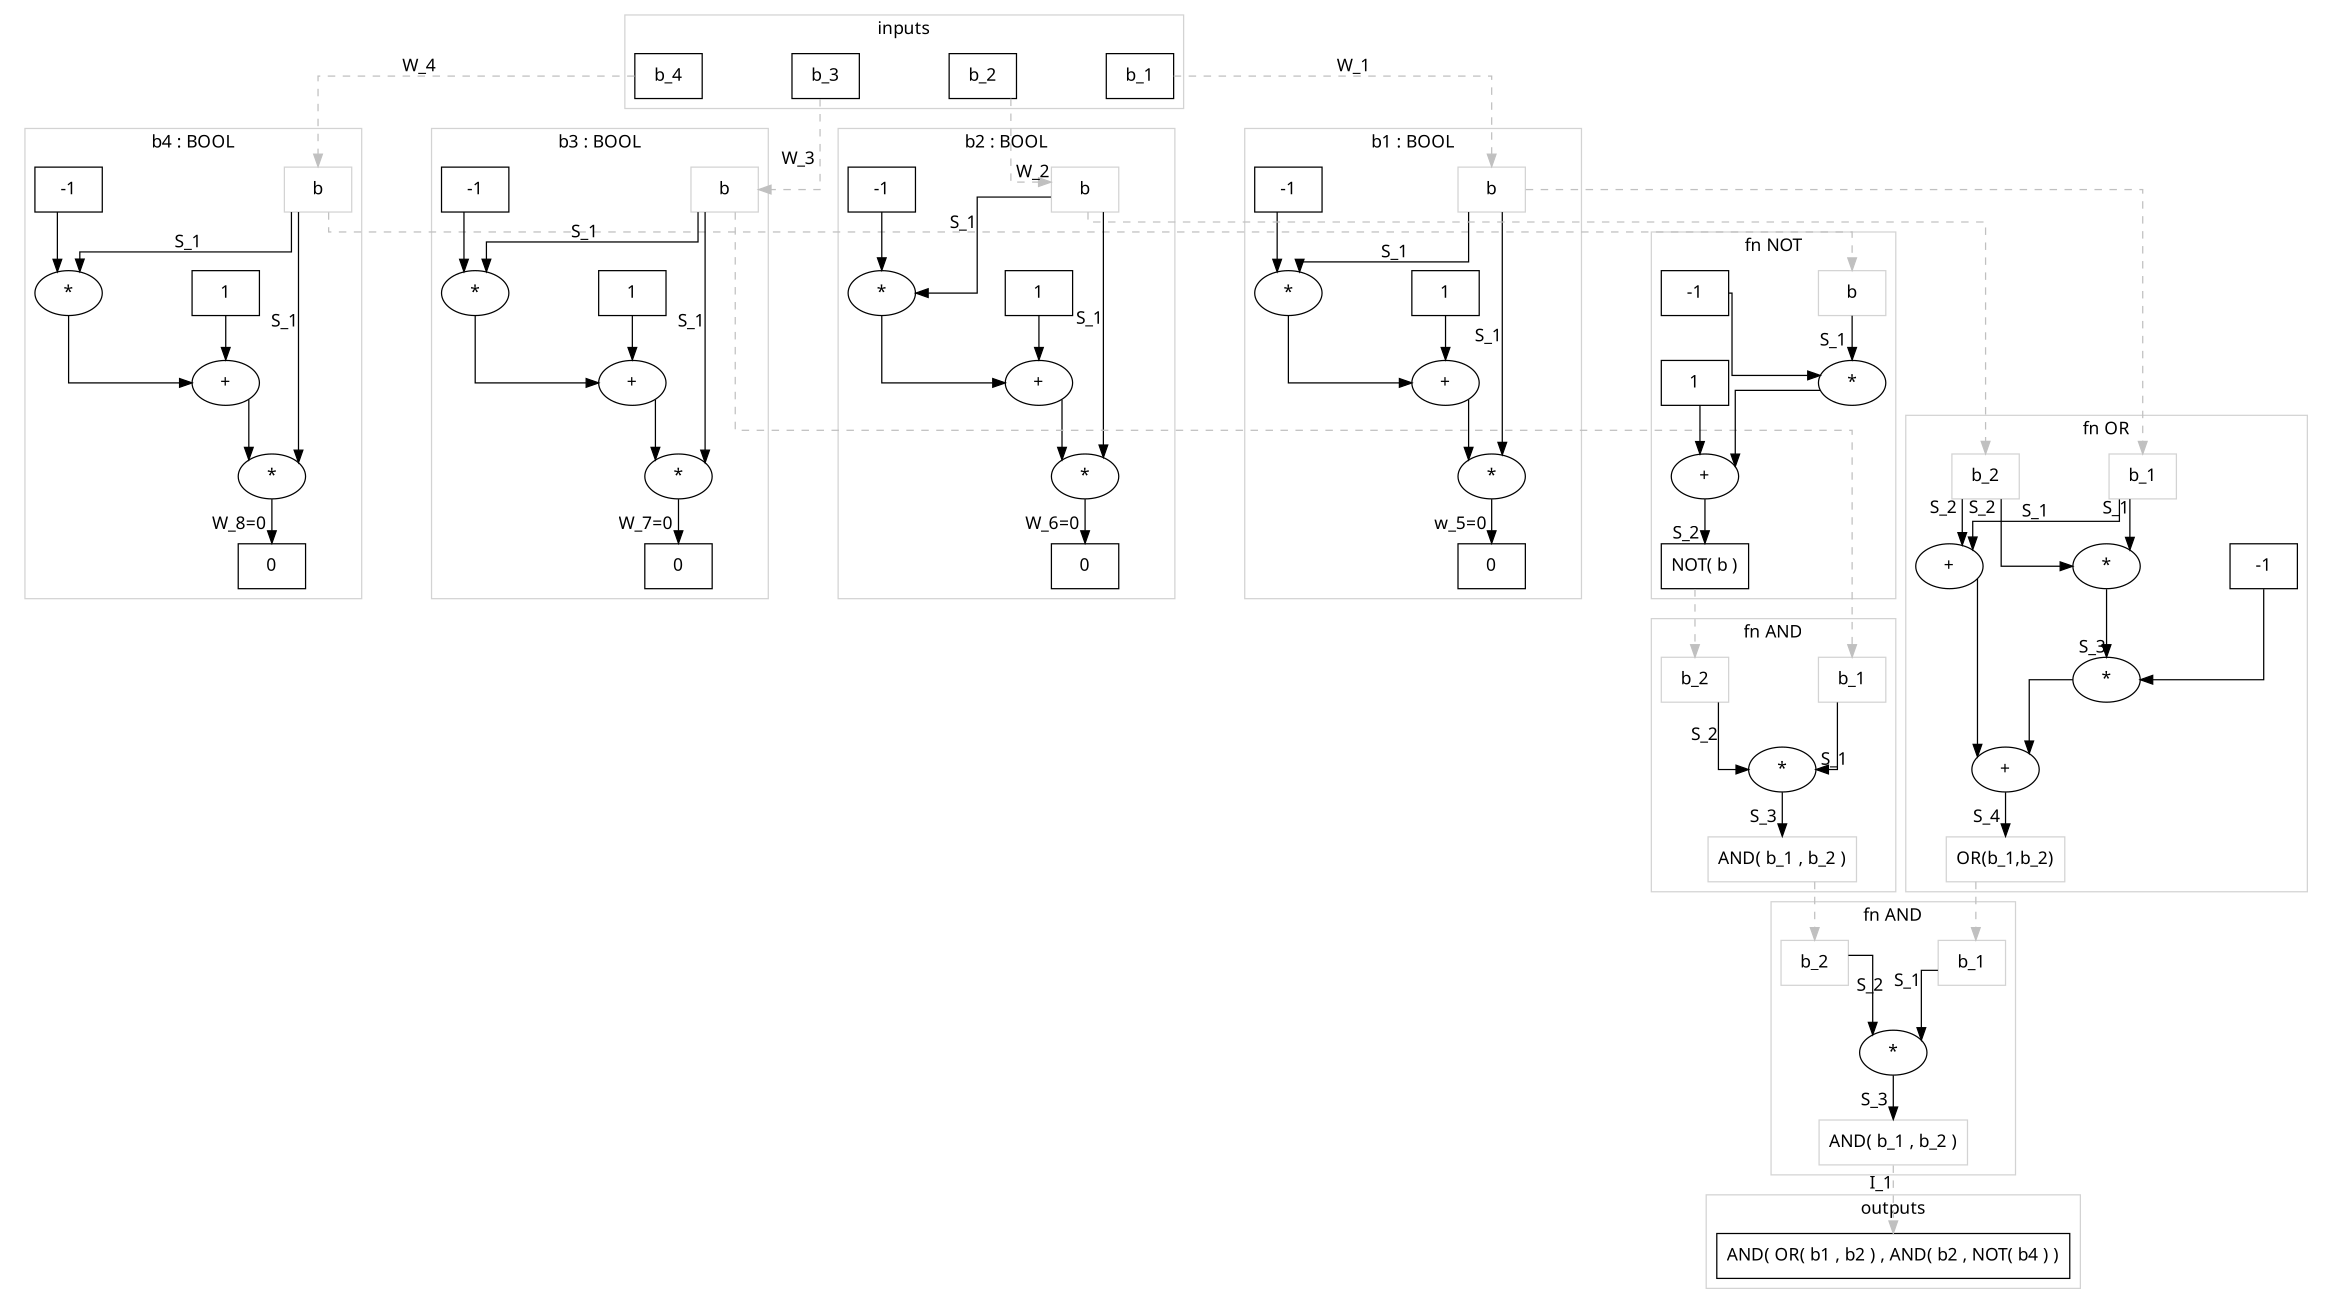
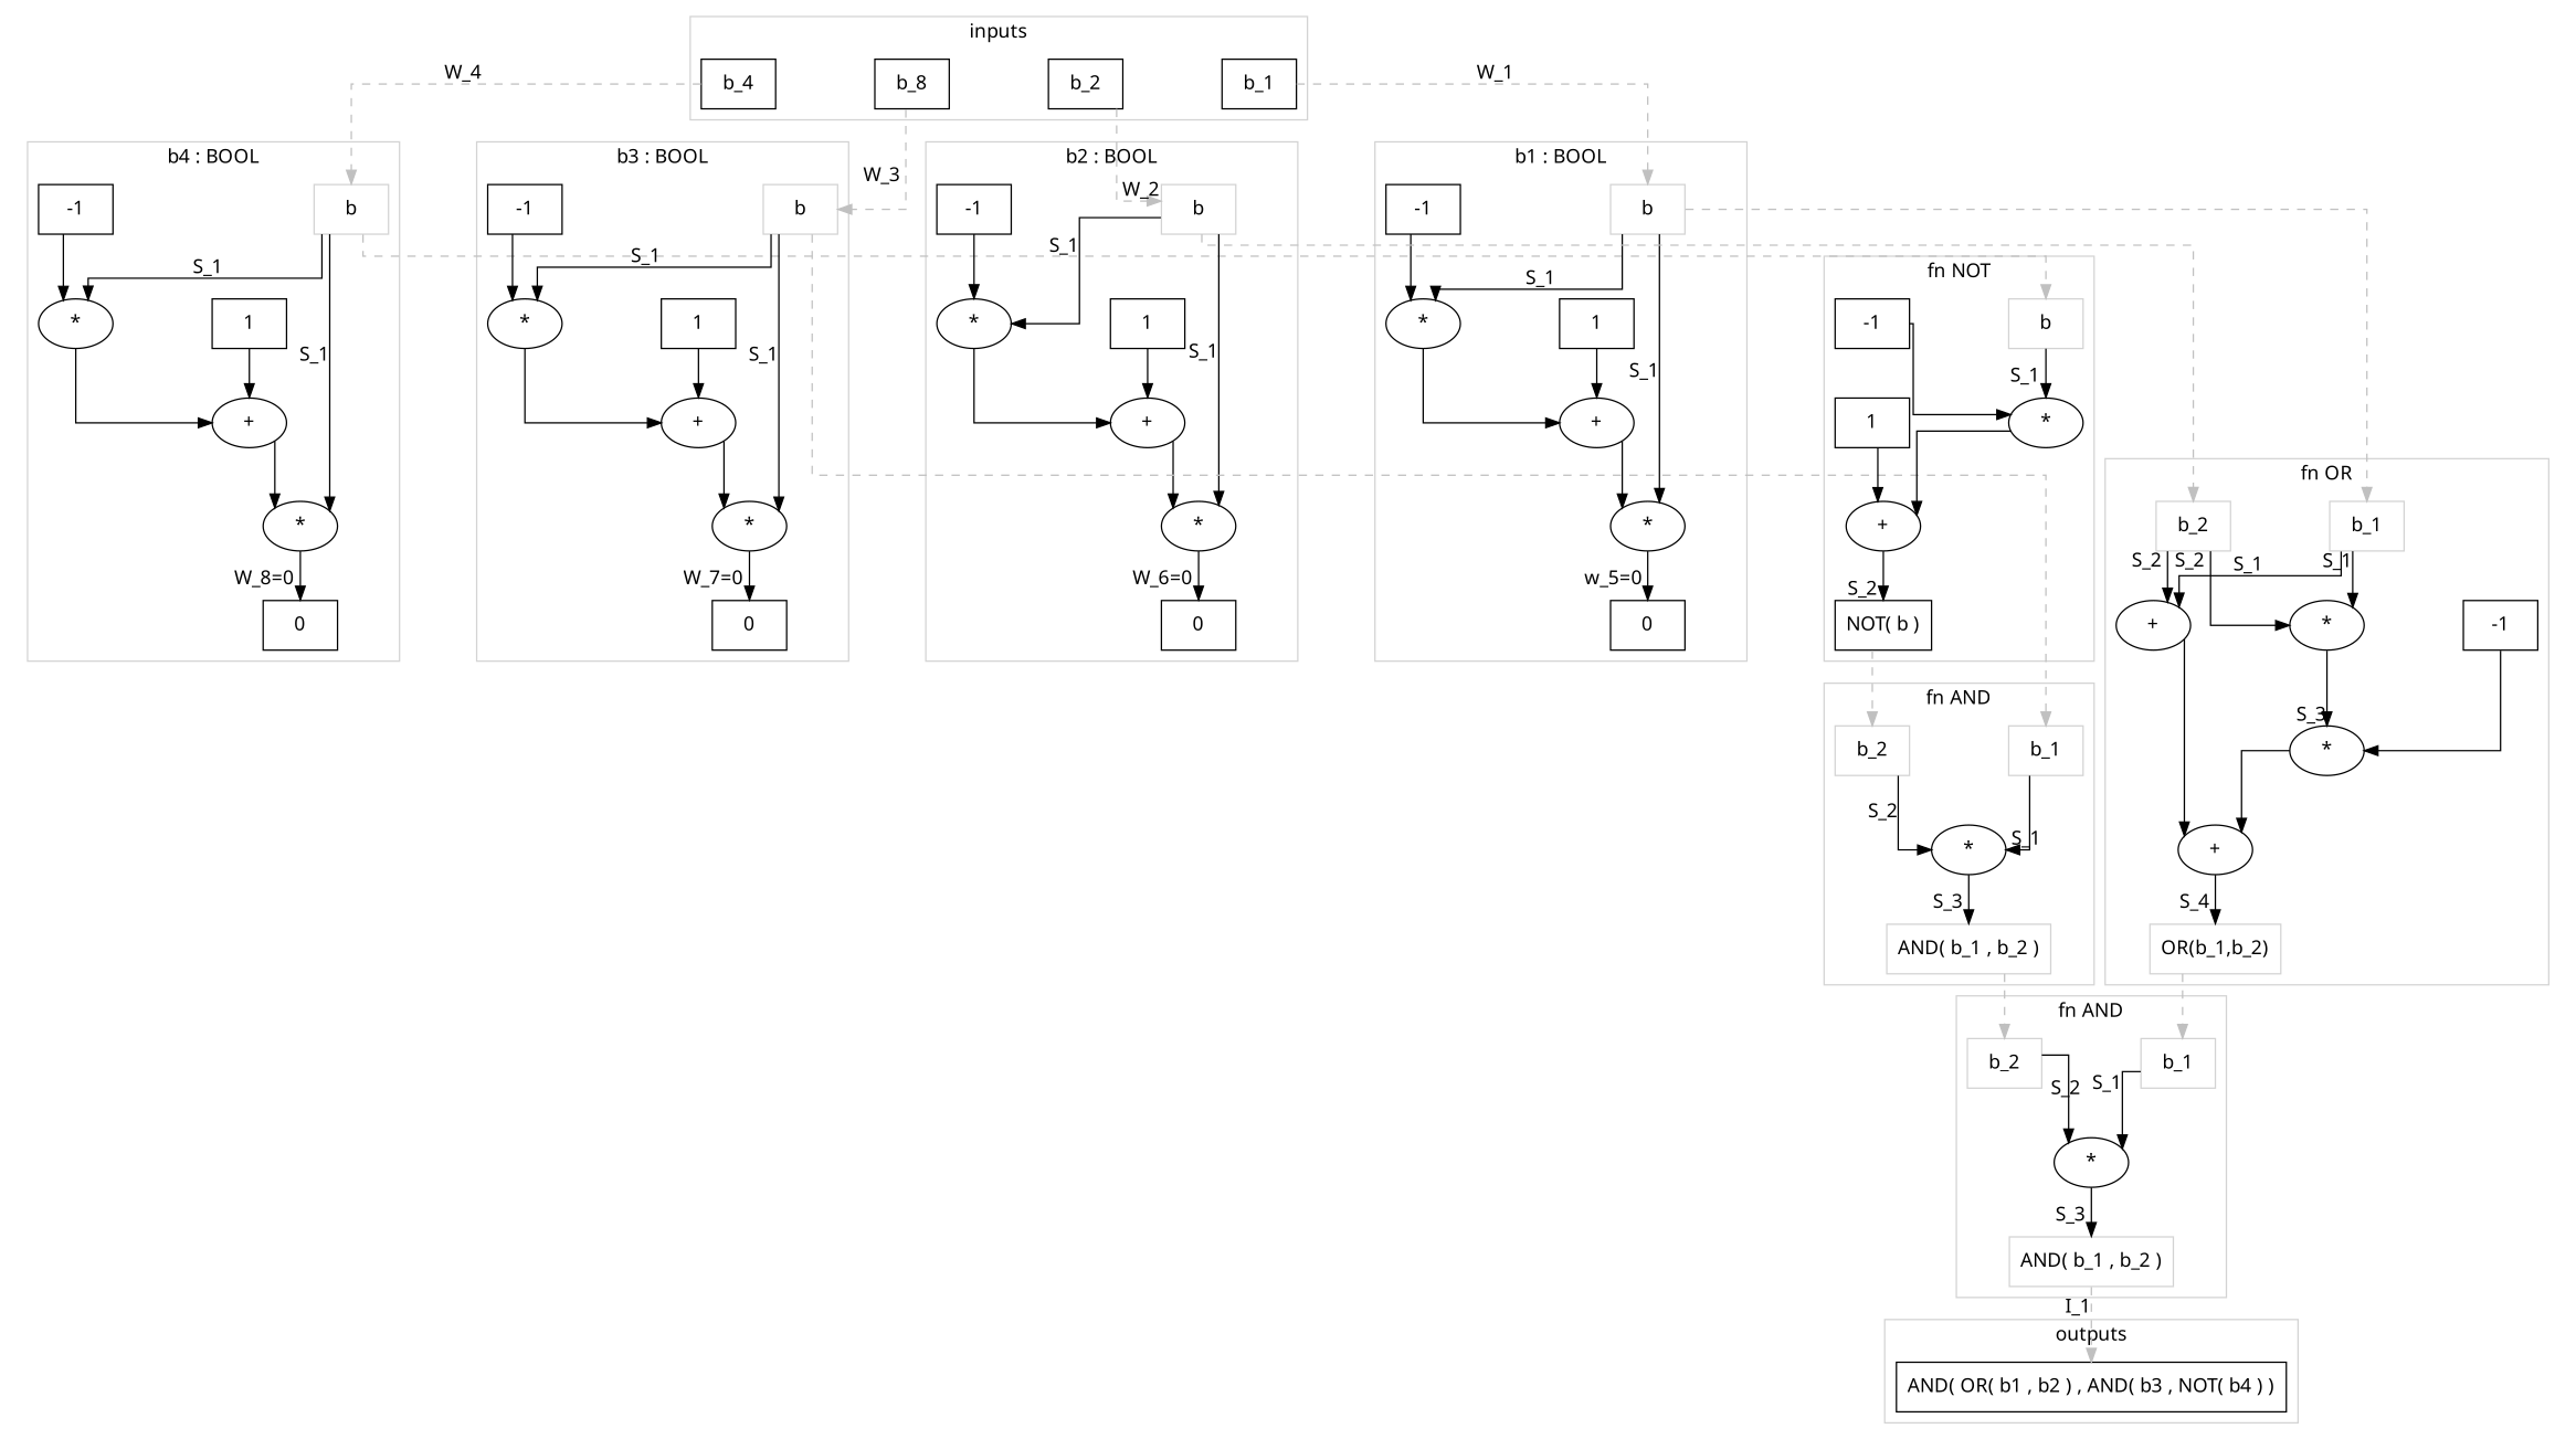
  digraph {
    fontname="Noto Sans"
    forcelabels=true
    nodesep=1.0
    rankdir=TB
    splines=ortho
    node [fontname="Noto Sans" shape=box]
    edge [fontname="Noto Sans"]
    n1 [label=b_1]
    n2 [label=b_2]
-   n3 [label=b_3]
+   n3 [label=b_8]
    n4 [label=b_4]
-   n5 [label="AND( OR( b1 , b2 ) , AND( b2 , NOT( b4 ) )"]
+   n5 [label="AND( OR( b1 , b2 ) , AND( b3 , NOT( b4 ) )"]
    n6 [color=lightgray label=b]
    n7 [label="*" shape=""]
    n8 [label="*" shape=""]
    n9 [label="+" shape=""]
    n10 [label=0]
    n11 [label=1]
    n12 [label=-1]
    n13 [color=lightgray label=b]
    n14 [label="*" shape=""]
    n15 [label="*" shape=""]
    n16 [label="+" shape=""]
    n17 [label=0]
    n18 [label=1]
    n19 [label=-1]
    n20 [color=lightgray label=b]
    n21 [label="*" shape=""]
    n22 [label="*" shape=""]
    n23 [label="+" shape=""]
    n24 [label=0]
    n25 [label=1]
    n26 [label=-1]
    n27 [color=lightgray label=b]
    n28 [label="*" shape=""]
    n29 [label="*" shape=""]
    n30 [label="+" shape=""]
    n31 [label=0]
    n32 [label=1]
    n33 [label=-1]
    n34 [color=lightgray label=b_1]
    n35 [label="*" shape=""]
    n36 [label="+" shape=""]
    n37 [label="*" shape=""]
    n38 [label="+" shape=""]
    n39 [color=lightgray label=b_2]
    n40 [label=-1]
    n41 [color=lightgray label="OR(b_1,b_2)"]
    n42 [color=lightgray label=b_1]
    n43 [label="*" shape=""]
    n44 [color=lightgray label="AND( b_1 , b_2 )"]
    n45 [color=lightgray label=b_2]
    n46 [color=lightgray label=b]
    n47 [label="*" shape=""]
    n48 [label="+" shape=""]
    n49 [color=black label="NOT( b )"]
    n50 [label=-1]
    n51 [label=1]
    n52 [color=lightgray label=b_1]
    n53 [label="*" shape=""]
    n54 [color=lightgray label="AND( b_1 , b_2 )"]
    n55 [color=lightgray label=b_2]
    subgraph cluster_1 {
      color=lightgray
      label=inputs
      n1
      n2
      n3
      n4
    }
    subgraph cluster_2 {
      color=lightgray
      label=outputs
      n5
    }
    subgraph cluster_3 {
      color=white
      subgraph cluster_4 {
        color=lightgray
        label="b4 : BOOL"
        n6
        n7
        n8
        n9
        n10
        n11
        n12
      }
      subgraph cluster_5 {
        color=lightgray
        label="b1 : BOOL"
        n13
        n14
        n15
        n16
        n17
        n18
        n19
      }
      subgraph cluster_6 {
        color=lightgray
        label="b2 : BOOL"
        n20
        n21
        n22
        n23
        n24
        n25
        n26
      }
      subgraph cluster_7 {
        color=lightgray
        label="b3 : BOOL"
        n27
        n28
        n29
        n30
        n31
        n32
        n33
      }
    }
    subgraph cluster_8 {
      color=white
      subgraph cluster_9 {
        color=lightgray
        label="fn OR"
        n34
        n35
        n36
        n37
        n38
        n39
        n40
        n41
      }
      subgraph cluster_10 {
        color=lightgray
        label="fn AND"
        n42
        n43
        n44
        n45
      }
      subgraph cluster_11 {
        color=lightgray
        label="fn NOT"
        n46
        n47
        n48
        n49
        n50
        n51
      }
      subgraph cluster_12 {
        color=lightgray
        label="fn AND"
        n52
        n53
        n54
        n55
      }
    }
    n1 -> n13 [color=grey style=dashed xlabel=W_1]
    n2 -> n20 [color=grey headlabel=W_2 style=dashed]
    n3 -> n27 [color=grey style=dashed xlabel="W_3 "]
    n4 -> n6 [color=grey style=dashed xlabel=W_4]
    n6 -> n7 [xlabel=S_1]
    n6 -> n8 [xlabel=S_1]
    n6 -> n46 [color=grey style=dashed]
    n7 -> n9
    n8 -> n10 [xlabel="W_8=0 "]
    n9 -> n8
    n11 -> n9
    n12 -> n7
    n13 -> n14 [xlabel=S_1]
    n13 -> n15 [xlabel=S_1]
    n13 -> n34 [color=grey style=dashed]
    n14 -> n16
    n15 -> n17 [xlabel="w_5=0 "]
    n16 -> n15
    n18 -> n16
    n19 -> n14
    n20 -> n21 [xlabel=S_1]
    n20 -> n22 [xlabel=S_1]
    n20 -> n39 [color=grey style=dashed]
    n21 -> n23
    n22 -> n24 [xlabel="W_6=0 "]
    n23 -> n22
    n25 -> n23
    n26 -> n21
    n27 -> n28 [xlabel=S_1]
    n27 -> n29 [xlabel=S_1]
    n27 -> n42 [color=grey style=dashed]
    n28 -> n30
    n29 -> n31 [xlabel="W_7=0 "]
    n30 -> n29
    n32 -> n30
    n33 -> n28
    n34 -> n35 [xlabel=S_1]
    n34 -> n36 [xlabel=S_1]
    n35 -> n37 [headlabel=" S_3"]
    n36 -> n38
    n37 -> n38
    n38 -> n41 [xlabel="S_4 "]
    n39 -> n35 [taillabel="S_2 "]
    n39 -> n36 [taillabel="S_2 "]
    n40 -> n37
    n41 -> n52 [color=grey style=dashed]
    n42 -> n43 [headlabel=" S_1"]
    n43 -> n44 [xlabel="S_3 "]
    n44 -> n55 [color=grey style=dashed]
    n45 -> n43 [xlabel=S_2]
    n46 -> n47 [xlabel="S_1 "]
    n47 -> n48
    n48 -> n49 [headlabel="S_2 "]
    n49 -> n45 [color=grey style=dashed]
    n50 -> n47
    n51 -> n48
    n52 -> n53 [xlabel=S_1]
    n53 -> n54 [xlabel="S_3 "]
    n54 -> n5 [color=grey style=dashed xlabel=I_1]
    n55 -> n53 [xlabel="S_2 "]
  }
